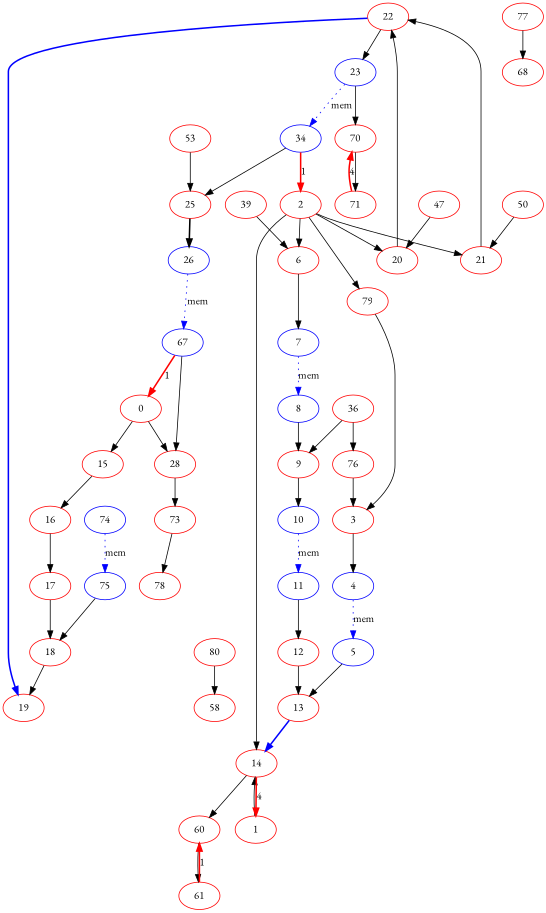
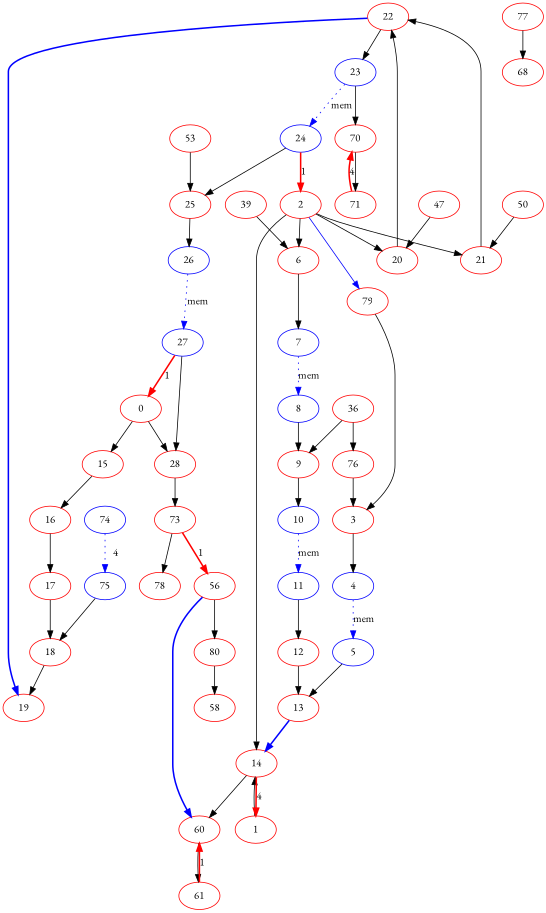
  digraph {
    fontname="EB Garamond"
    node [color=red fontname="EB Garamond"]
    edge [fontname="EB Garamond"]
    0
    15
    28
    16
    73
    1
    14
    60
    2
    6
    20
    21
    79
    7 [color=blue]
    22
    3
    4 [color=blue]
    5 [color=blue]
    13
    8 [color=blue]
    9
    10 [color=blue]
    11 [color=blue]
    12
    61
    17
    18
    19
    23 [color=blue]
-   24 [color=blue label=34]
+   24 [color=blue]
    70
    25
    71
    26 [color=blue]
-   27 [color=blue label=67]
+   27 [color=blue]
+   56
    78
    36
    76
    39
    47
    50
    53
    80
    58
    77
    68
    74 [color=blue]
    75 [color=blue]
    0 -> 15
    0 -> 28
    15 -> 16
    28 -> 73
    16 -> 17
+   73 -> 56 [color=red label=1 style=bold]
    73 -> 78
    1 -> 14
    14 -> 1 [color=red label=4 style=bold]
    14 -> 60
    60 -> 61
    2 -> 14
    2 -> 6
    2 -> 20
    2 -> 21
-   2 -> 79
+   2 -> 79 [color=blue]
    6 -> 7
    20 -> 22
    21 -> 22
    79 -> 3
    7 -> 8 [color=blue label=mem style=dotted]
    22 -> 19 [color=blue style=bold]
    22 -> 23
    3 -> 4
    4 -> 5 [color=blue label=mem style=dotted]
    5 -> 13
    13 -> 14 [color=blue style=bold]
    8 -> 9
    9 -> 10
    10 -> 11 [color=blue label=mem style=dotted]
    11 -> 12
    12 -> 13
    61 -> 60 [color=red label=1 style=bold]
    17 -> 18
    18 -> 19
    23 -> 24 [color=blue label=mem style=dotted]
    23 -> 70
    24 -> 2 [color=red label=1 style=bold]
    24 -> 25
    70 -> 71
-   25 -> 26 [style=bold]
+   25 -> 26
    71 -> 70 [color=red label=4 style=bold]
    26 -> 27 [color=blue label=mem style=dotted]
    27 -> 0 [color=red label=1 style=bold]
    27 -> 28
+   56 -> 60 [color=blue style=bold]
+   56 -> 80
    36 -> 9
    36 -> 76
    76 -> 3
    39 -> 6
    47 -> 20
    50 -> 21
    53 -> 25
    80 -> 58
    77 -> 68
-   74 -> 75 [color=blue label=mem style=dotted]
+   74 -> 75 [color=blue label=4 style=dotted]
    75 -> 18
  }
